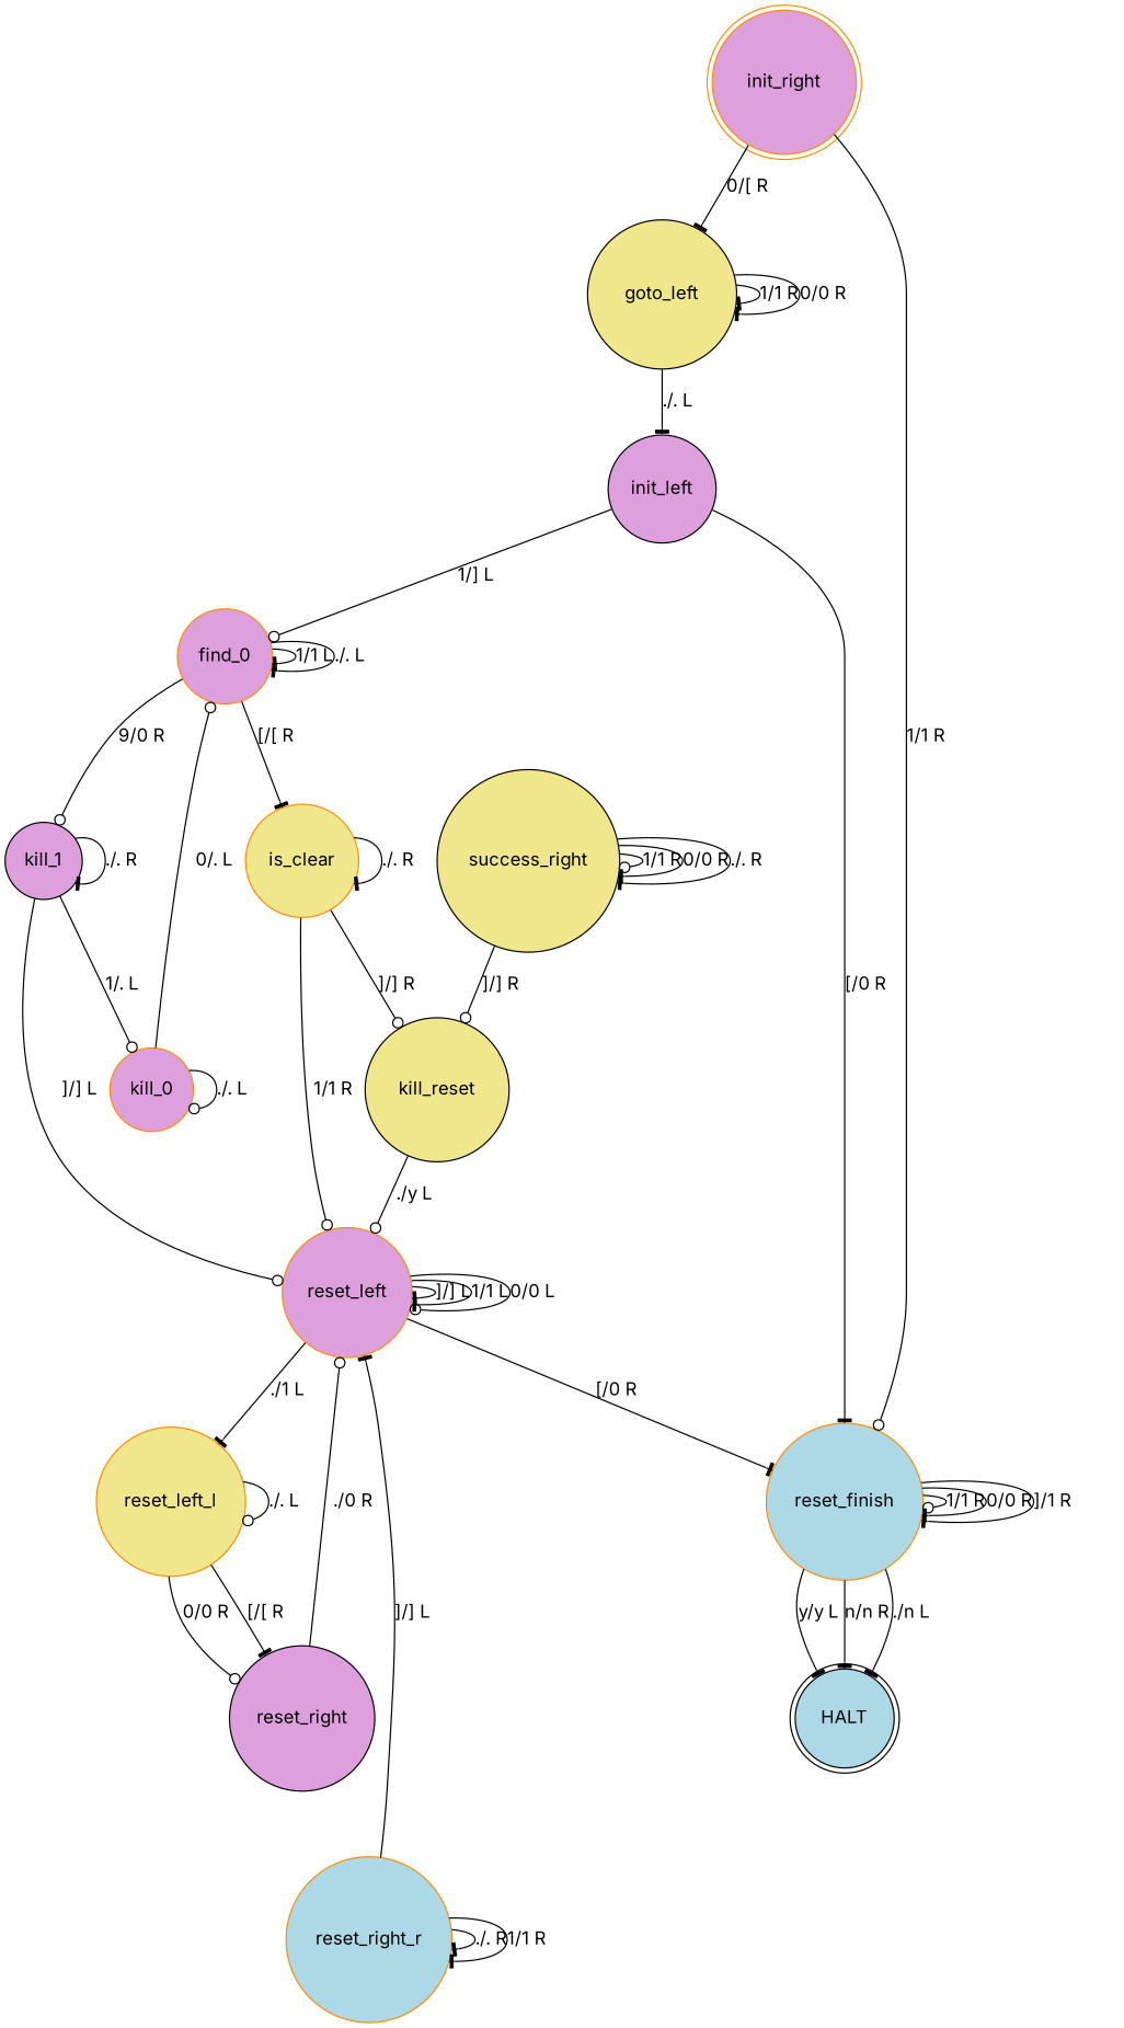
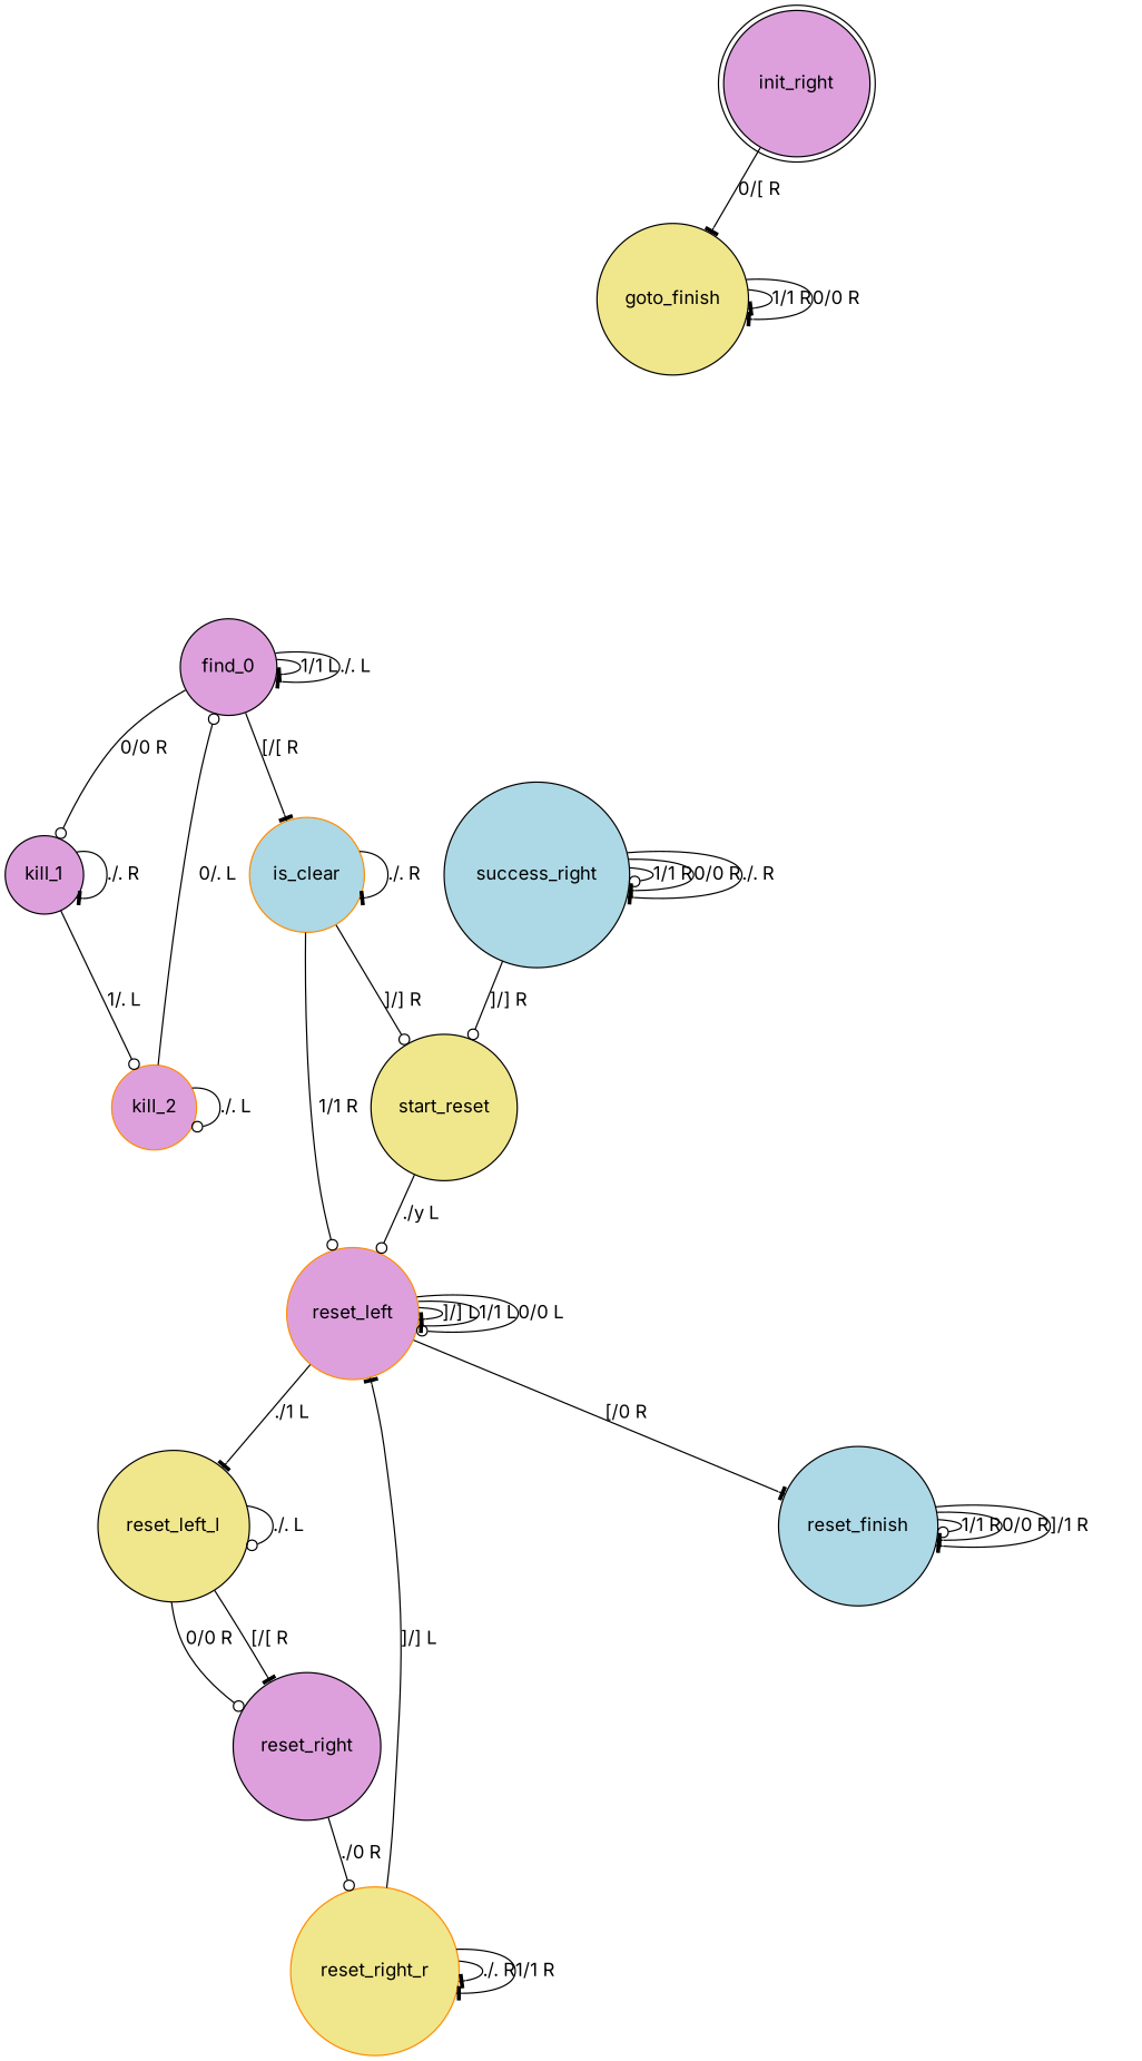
  digraph {
    fontname=Inter
    node [color=black fillcolor=plum fontname=Inter shape=circle style=filled]
    edge [arrowhead=tee fontname=Inter]
-   init_right [color=darkorange shape=doublecircle]
-   goto_left [fillcolor=khaki]
-   reset_finish [color=darkorange fillcolor=lightblue]
-   init_left
-   HALT [fillcolor=lightblue shape=doublecircle]
-   find_0 [color=darkorange]
+   init_right [shape=doublecircle]
+   goto_left [fillcolor=khaki label=goto_finish]
+   reset_finish [fillcolor=lightblue]
+   find_0
    kill_1
-   is_clear [color=darkorange fillcolor=khaki]
+   is_clear [color=darkorange fillcolor=lightblue]
    reset_left [color=darkorange]
-   reset_left_l [color=darkorange fillcolor=khaki]
-   kill_0 [color=darkorange]
-   start_reset [fillcolor=khaki label=kill_reset]
+   reset_left_l [fillcolor=khaki]
+   kill_0 [color=darkorange label=kill_2]
+   start_reset [fillcolor=khaki]
    reset_right
-   success_right [fillcolor=khaki]
-   reset_right_r [color=darkorange fillcolor=lightblue]
+   success_right [fillcolor=lightblue]
+   reset_right_r [color=darkorange fillcolor=khaki]
    init_right -> goto_left [label="0/[ R"]
-   init_right -> reset_finish [arrowhead=odot label="1/1 R"]
    goto_left -> goto_left [label="1/1 R"]
    goto_left -> goto_left [label="0/0 R"]
-   goto_left -> init_left [label="./. L"]
    reset_finish -> reset_finish [arrowhead=odot label="1/1 R"]
    reset_finish -> reset_finish [label="0/0 R"]
    reset_finish -> reset_finish [label="]/1 R"]
-   reset_finish -> HALT [label="n/n R"]
-   reset_finish -> HALT [label="./n L"]
-   reset_finish -> HALT [label="y/y L"]
-   init_left -> reset_finish [label="[/0 R"]
-   init_left -> find_0 [arrowhead=odot label="1/] L"]
    find_0 -> find_0 [label="1/1 L"]
    find_0 -> find_0 [label="./. L"]
-   find_0 -> kill_1 [arrowhead=odot label="9/0 R"]
+   find_0 -> kill_1 [arrowhead=odot label="0/0 R"]
    find_0 -> is_clear [label="[/[ R"]
    kill_1 -> kill_1 [label="./. R"]
-   kill_1 -> reset_left [arrowhead=odot label="]/] L"]
    kill_1 -> kill_0 [arrowhead=odot label="1/. L"]
    is_clear -> is_clear [label="./. R"]
    is_clear -> reset_left [arrowhead=odot label="1/1 R"]
    is_clear -> start_reset [arrowhead=odot label="]/] R"]
    reset_left -> reset_finish [label="[/0 R"]
    reset_left -> reset_left [label="]/] L"]
    reset_left -> reset_left [label="1/1 L"]
    reset_left -> reset_left [arrowhead=odot label="0/0 L"]
    reset_left -> reset_left_l [label="./1 L"]
    reset_left_l -> reset_left_l [arrowhead=odot label="./. L"]
    reset_left_l -> reset_right [label="[/[ R"]
    reset_left_l -> reset_right [arrowhead=odot label="0/0 R"]
    kill_0 -> find_0 [arrowhead=odot label="0/. L"]
    kill_0 -> kill_0 [arrowhead=odot label="./. L"]
    start_reset -> reset_left [arrowhead=odot label="./y L"]
-   reset_right -> reset_left [arrowhead=odot label="./0 R"]
+   reset_right -> reset_right_r [arrowhead=odot label="./0 R"]
    success_right -> start_reset [arrowhead=odot label="]/] R"]
    success_right -> success_right [arrowhead=odot label="1/1 R"]
    success_right -> success_right [label="0/0 R"]
    success_right -> success_right [label="./. R"]
    reset_right_r -> reset_left [label="]/] L"]
    reset_right_r -> reset_right_r [label="./. R"]
    reset_right_r -> reset_right_r [label="1/1 R"]
  }
